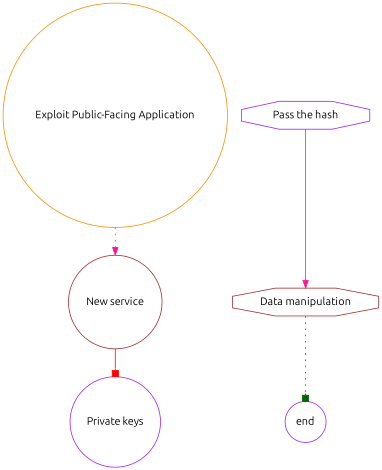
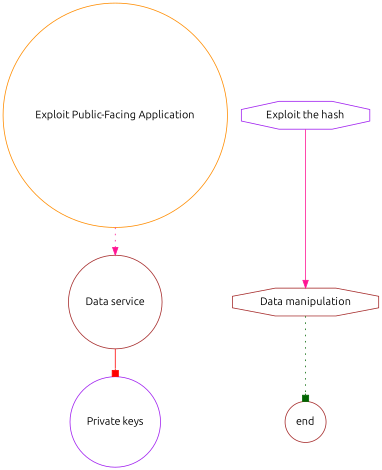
  digraph {
    fontname=Ubuntu
    node [color=purple fontname=Ubuntu shape=circle]
    edge [arrowhead=normal color=deeppink fontname=Ubuntu style=dotted]
    n1 [color=darkorange label="Exploit Public-Facing Application"]
-   n2 [color=brown label="New service"]
+   n2 [color=brown label="Data service"]
    n3 [label="Private keys"]
-   n4 [label="Pass the hash" shape=octagon]
+   n4 [label="Exploit the hash" shape=octagon]
    n5 [color=brown label="Data manipulation" shape=octagon]
-   n6 [label=end style=rounded]
+   n6 [color=brown label=end style=rounded]
    n1 -> n2
    n2 -> n3 [arrowhead=box color=red style=solid]
    n4 -> n5 [style=solid]
    n5 -> n6 [arrowhead=box color=darkgreen]
  }
